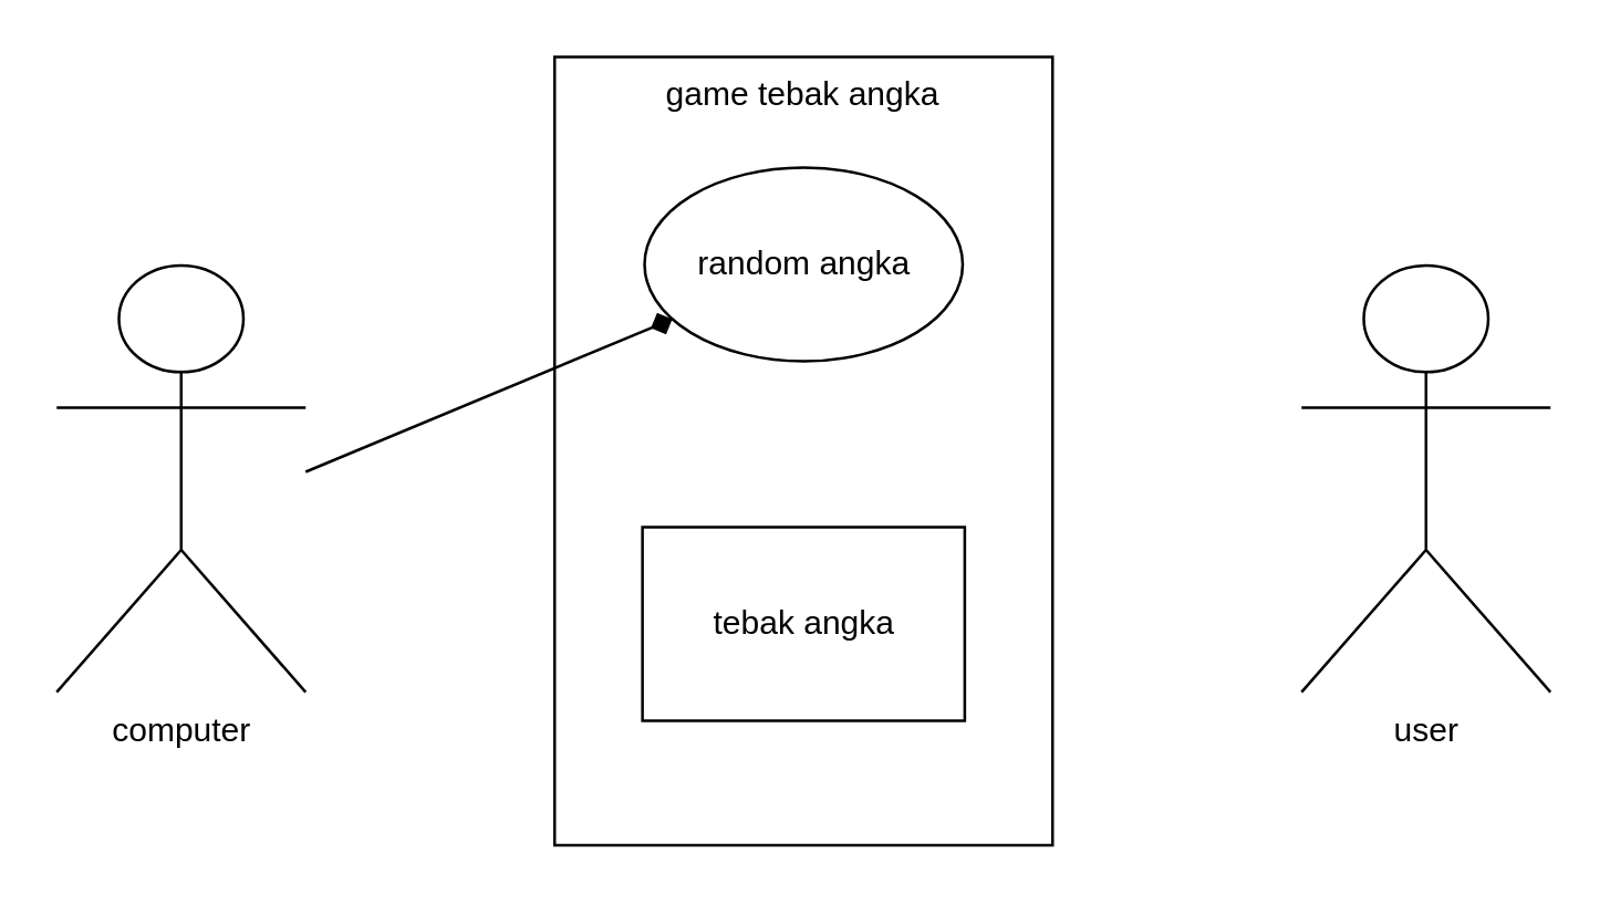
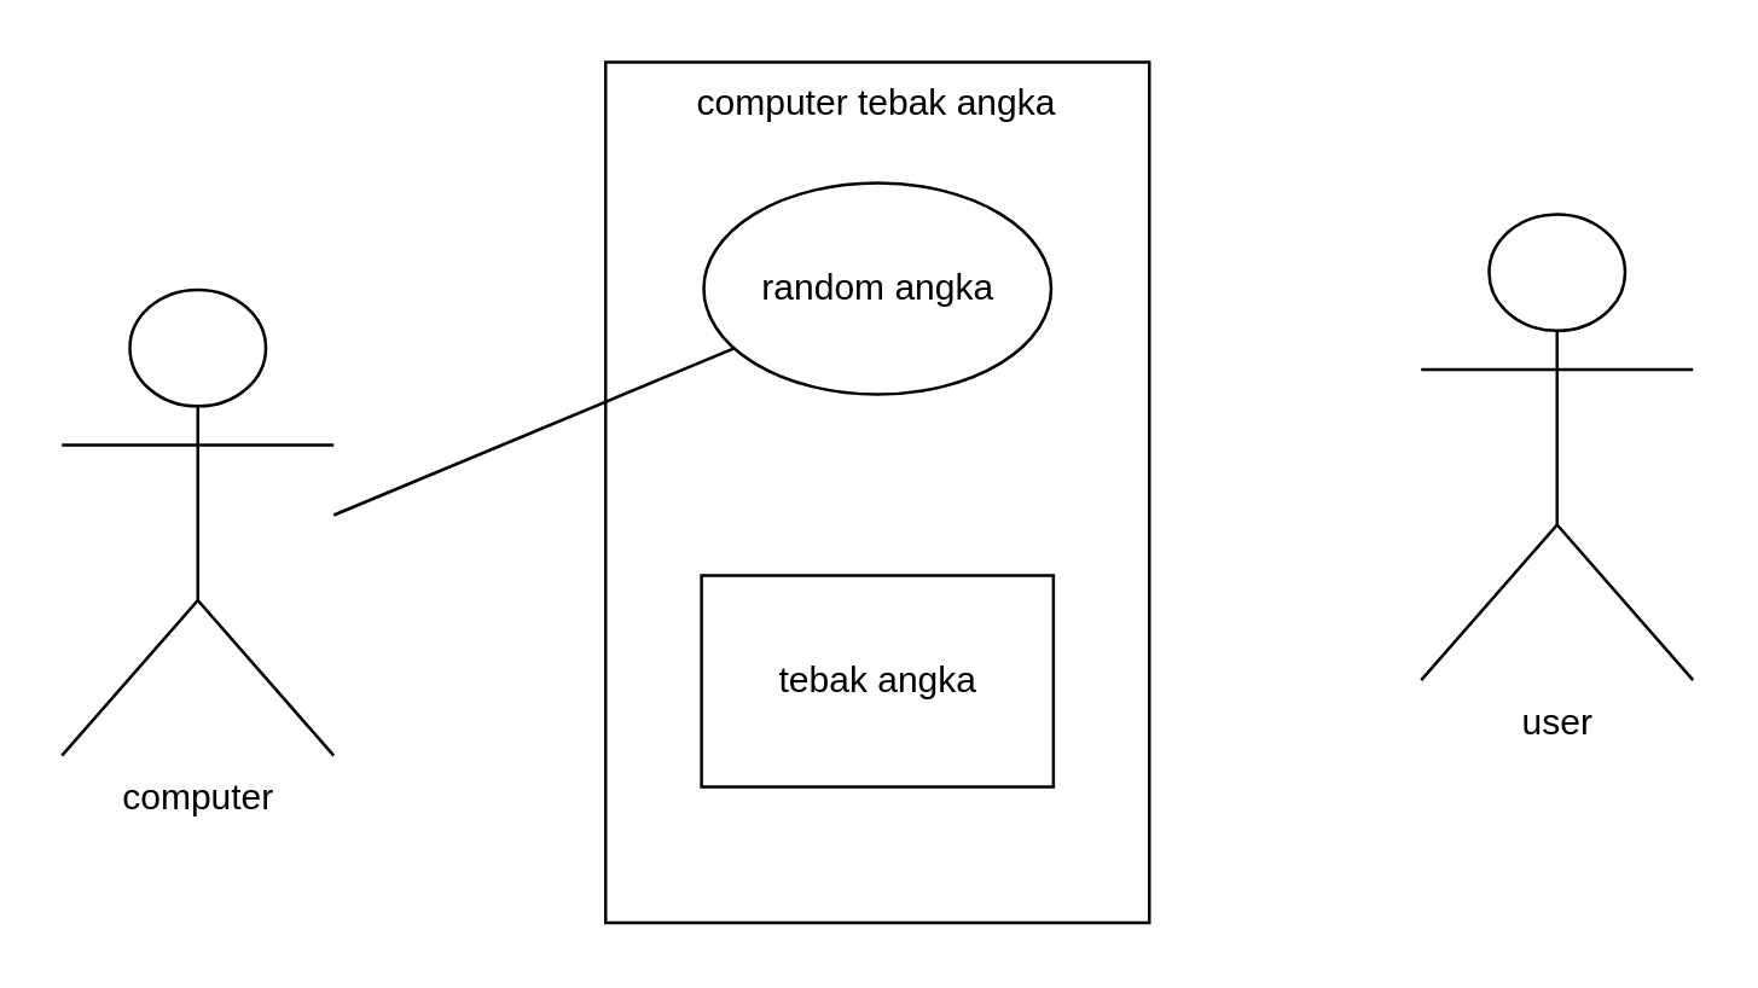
  <mxCell id="0" />
  <mxCell id="1" parent="0" />
- <mxCell id="2" value="user" style="shape=umlActor;verticalLabelPosition=bottom;verticalAlign=top;html=1;outlineConnect=0;" vertex="1" parent="1"><mxGeometry x="470" y="95.36" width="90" height="154.29" as="geometry" /></mxCell>
+ <mxCell id="2" value="user" style="shape=umlActor;verticalLabelPosition=bottom;verticalAlign=top;html=1;outlineConnect=0;" vertex="1" parent="1"><mxGeometry x="470" y="70.36" width="90" height="154.29" as="geometry" /></mxCell>
  <mxCell id="3" style="edgeStyle=orthogonalEdgeStyle;rounded=0;orthogonalLoop=1;jettySize=auto;html=1;exitX=0;exitY=0.5;exitDx=0;exitDy=0;" edge="1" parent="1" source="4"><mxGeometry relative="1" as="geometry"><mxPoint x="210" y="175" as="targetPoint" /></mxGeometry></mxCell>
- <mxCell id="4" value="game tebak angka" style="rounded=0;whiteSpace=wrap;html=1;verticalAlign=top;" vertex="1" parent="1"><mxGeometry x="200" y="20" width="180" height="285" as="geometry" /></mxCell>
+ <mxCell id="4" value="computer tebak angka" style="rounded=0;whiteSpace=wrap;html=1;verticalAlign=top;" vertex="1" parent="1"><mxGeometry x="200" y="20" width="180" height="285" as="geometry" /></mxCell>
  <mxCell id="5" value="random angka" style="ellipse;whiteSpace=wrap;html=1;" vertex="1" parent="1"><mxGeometry x="232.5" y="60" width="115" height="70" as="geometry" /></mxCell>
  <mxCell id="6" value="tebak angka" style="whiteSpace=wrap;html=1;rounded=0;" vertex="1" parent="1"><mxGeometry x="231.75" y="190" width="116.5" height="70" as="geometry" /></mxCell>
  <mxCell id="7" value="computer" style="shape=umlActor;verticalLabelPosition=bottom;verticalAlign=top;html=1;outlineConnect=0;" vertex="1" parent="1"><mxGeometry x="20" y="95.36" width="90" height="154.29" as="geometry" /></mxCell>
- <mxCell id="8" value="" style="endArrow=diamond;html=1;rounded=0;" edge="1" parent="1" source="7" target="5"><mxGeometry width="50" height="50" relative="1" as="geometry"><mxPoint x="260" y="260" as="sourcePoint" /><mxPoint x="310" y="210" as="targetPoint" /><Array as="points"><mxPoint x="110" y="170" /></Array></mxGeometry></mxCell>
+ <mxCell id="8" value="" style="endArrow=none;html=1;rounded=0;" edge="1" parent="1" source="7" target="5"><mxGeometry width="50" height="50" relative="1" as="geometry"><mxPoint x="260" y="260" as="sourcePoint" /><mxPoint x="310" y="210" as="targetPoint" /><Array as="points"><mxPoint x="110" y="170" /></Array></mxGeometry></mxCell>
